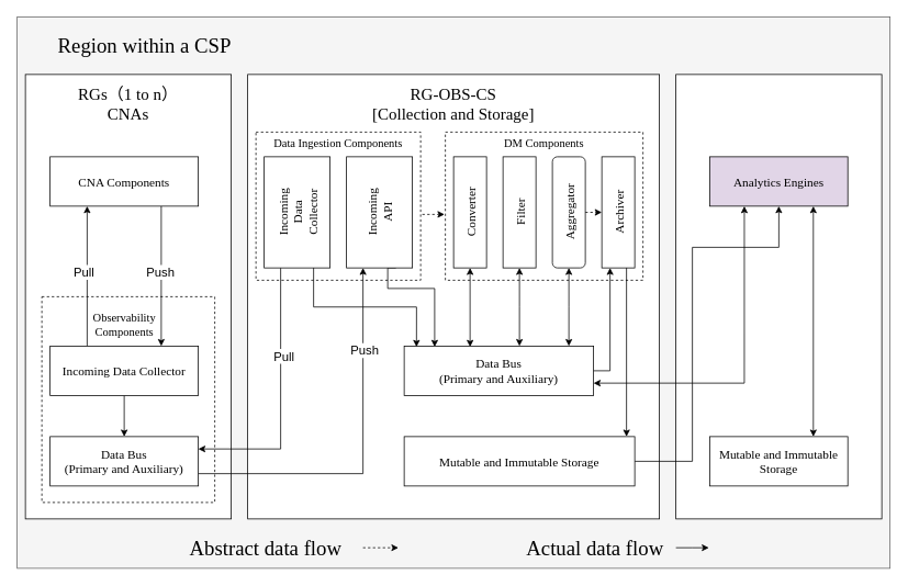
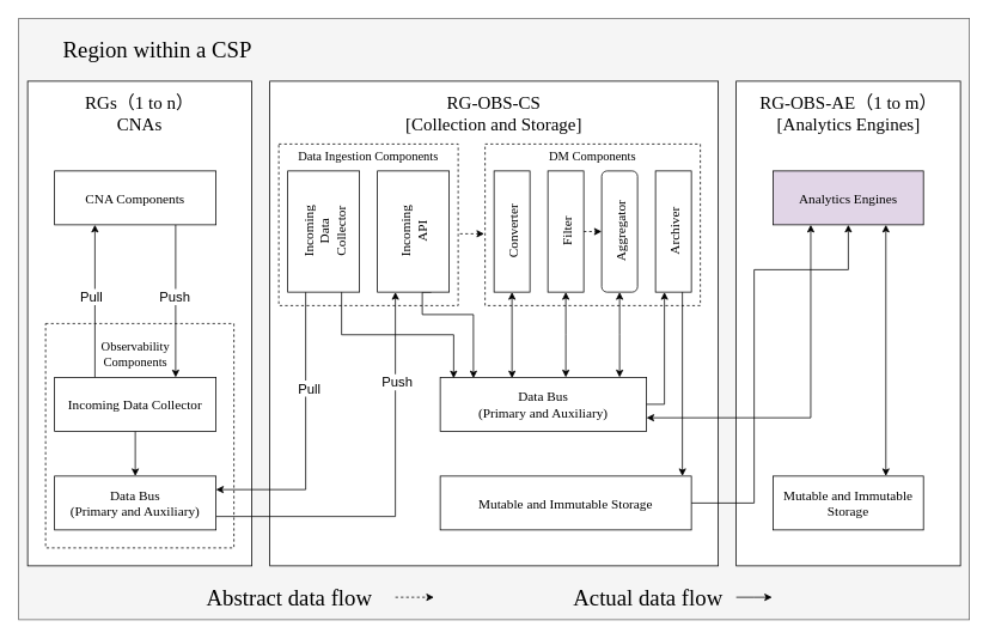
  <mxCell id="0" />
  <mxCell id="1" parent="0" />
  <mxCell id="2" value="" style="rounded=0;whiteSpace=wrap;html=1;fillColor=#f5f5f5;fontColor=#333333;strokeColor=#666666;fontFamily=Times New Roman;" parent="1" vertex="1"><mxGeometry x="20" y="20" width="1060" height="670" as="geometry" /></mxCell>
  <mxCell id="3" value="" style="rounded=0;whiteSpace=wrap;html=1;fontFamily=Times New Roman;" parent="1" vertex="1"><mxGeometry x="300" y="90" width="500" height="540" as="geometry" /></mxCell>
  <mxCell id="4" style="edgeStyle=orthogonalEdgeStyle;rounded=0;orthogonalLoop=1;jettySize=auto;html=1;entryX=-0.004;entryY=0.561;entryDx=0;entryDy=0;dashed=1;entryPerimeter=0;" parent="1" target="6" edge="1"><mxGeometry relative="1" as="geometry"><mxPoint x="500" y="260" as="sourcePoint" /></mxGeometry></mxCell>
  <mxCell id="5" value="" style="rounded=0;whiteSpace=wrap;html=1;dashed=1;" parent="1" vertex="1"><mxGeometry x="310" y="160" width="200" height="180" as="geometry" /></mxCell>
  <mxCell id="6" value="" style="rounded=0;whiteSpace=wrap;html=1;dashed=1;" parent="1" vertex="1"><mxGeometry x="540" y="160" width="240" height="180" as="geometry" /></mxCell>
  <mxCell id="7" value="" style="rounded=0;whiteSpace=wrap;html=1;fontFamily=Times New Roman;" parent="1" vertex="1"><mxGeometry x="30" y="90" width="250" height="540" as="geometry" /></mxCell>
  <mxCell id="8" value="" style="rounded=0;whiteSpace=wrap;html=1;dashed=1;" parent="1" vertex="1"><mxGeometry x="50" y="360" width="210" height="250" as="geometry" /></mxCell>
  <mxCell id="9" value="" style="rounded=0;whiteSpace=wrap;html=1;fontFamily=Times New Roman;" parent="1" vertex="1"><mxGeometry x="820" y="90" width="250" height="540" as="geometry" /></mxCell>
  <mxCell id="10" value="Region within a CSP" style="text;strokeColor=none;align=center;fillColor=none;html=1;verticalAlign=middle;whiteSpace=wrap;rounded=0;fontSize=25;fontFamily=Times New Roman;" parent="1" vertex="1"><mxGeometry x="50" y="40" width="250" height="30" as="geometry" /></mxCell>
  <mxCell id="11" value="RGs（1 to n）&lt;br&gt;CNAs" style="text;strokeColor=none;align=center;fillColor=none;html=1;verticalAlign=middle;whiteSpace=wrap;rounded=0;fontSize=20;fontFamily=Times New Roman;" parent="1" vertex="1"><mxGeometry x="65" y="100" width="180" height="50" as="geometry" /></mxCell>
  <mxCell id="12" style="edgeStyle=orthogonalEdgeStyle;rounded=0;orthogonalLoop=1;jettySize=auto;html=1;exitX=0.75;exitY=1;exitDx=0;exitDy=0;entryX=0.75;entryY=0;entryDx=0;entryDy=0;" parent="1" source="14" target="18" edge="1"><mxGeometry relative="1" as="geometry" /></mxCell>
  <mxCell id="13" value="Push" style="edgeLabel;html=1;align=center;verticalAlign=middle;resizable=0;points=[];fontSize=15;" parent="12" vertex="1" connectable="0"><mxGeometry x="-0.075" y="-2" relative="1" as="geometry"><mxPoint as="offset" /></mxGeometry></mxCell>
  <mxCell id="14" value="&lt;font style=&quot;font-size: 15px;&quot;&gt;CNA Components&lt;/font&gt;" style="rounded=0;whiteSpace=wrap;html=1;fontFamily=Times New Roman;" parent="1" vertex="1"><mxGeometry x="60" y="190" width="180" height="60" as="geometry" /></mxCell>
  <mxCell id="15" style="edgeStyle=orthogonalEdgeStyle;rounded=0;orthogonalLoop=1;jettySize=auto;html=1;exitX=0.25;exitY=0;exitDx=0;exitDy=0;entryX=0.25;entryY=1;entryDx=0;entryDy=0;" parent="1" source="18" target="14" edge="1"><mxGeometry relative="1" as="geometry" /></mxCell>
  <mxCell id="16" value="Pull" style="edgeLabel;html=1;align=center;verticalAlign=middle;resizable=0;points=[];fontSize=15;" parent="15" vertex="1" connectable="0"><mxGeometry x="0.075" y="4" relative="1" as="geometry"><mxPoint as="offset" /></mxGeometry></mxCell>
  <mxCell id="17" style="edgeStyle=orthogonalEdgeStyle;rounded=0;orthogonalLoop=1;jettySize=auto;html=1;exitX=0.5;exitY=1;exitDx=0;exitDy=0;entryX=0.5;entryY=0;entryDx=0;entryDy=0;" parent="1" source="18" target="21" edge="1"><mxGeometry relative="1" as="geometry" /></mxCell>
  <mxCell id="18" value="&lt;font style=&quot;font-size: 15px;&quot;&gt;Incoming Data Collector&lt;br style=&quot;font-size: 15px;&quot;&gt;&lt;/font&gt;" style="rounded=0;whiteSpace=wrap;html=1;fontSize=15;fontFamily=Times New Roman;" parent="1" vertex="1"><mxGeometry x="60" y="420" width="180" height="60" as="geometry" /></mxCell>
  <mxCell id="19" style="edgeStyle=orthogonalEdgeStyle;rounded=0;orthogonalLoop=1;jettySize=auto;html=1;exitX=1;exitY=0.75;exitDx=0;exitDy=0;entryX=0.25;entryY=1;entryDx=0;entryDy=0;" parent="1" source="21" target="26" edge="1"><mxGeometry relative="1" as="geometry" /></mxCell>
  <mxCell id="20" value="Push" style="edgeLabel;html=1;align=center;verticalAlign=middle;resizable=0;points=[];fontSize=15;" parent="19" vertex="1" connectable="0"><mxGeometry x="0.561" y="-1" relative="1" as="geometry"><mxPoint as="offset" /></mxGeometry></mxCell>
  <mxCell id="21" value="&lt;font style=&quot;font-size: 15px;&quot;&gt;Data Bus&lt;br&gt;(Primary and Auxiliary)&lt;br style=&quot;font-size: 15px;&quot;&gt;&lt;/font&gt;" style="rounded=0;whiteSpace=wrap;html=1;fontSize=15;fontFamily=Times New Roman;" parent="1" vertex="1"><mxGeometry x="60" y="530" width="180" height="60" as="geometry" /></mxCell>
  <mxCell id="22" style="edgeStyle=orthogonalEdgeStyle;rounded=0;orthogonalLoop=1;jettySize=auto;html=1;exitX=0.25;exitY=1;exitDx=0;exitDy=0;entryX=1;entryY=0.25;entryDx=0;entryDy=0;" parent="1" source="24" target="21" edge="1"><mxGeometry relative="1" as="geometry" /></mxCell>
  <mxCell id="23" value="Pull" style="edgeLabel;html=1;align=center;verticalAlign=middle;resizable=0;points=[];fontSize=15;" parent="22" vertex="1" connectable="0"><mxGeometry x="-0.336" y="3" relative="1" as="geometry"><mxPoint as="offset" /></mxGeometry></mxCell>
  <mxCell id="24" value="&lt;font style=&quot;font-size: 15px;&quot;&gt;Incoming &lt;br&gt;Data&lt;br&gt;Collector&lt;/font&gt;" style="rounded=0;whiteSpace=wrap;html=1;horizontal=0;fontFamily=Times New Roman;" parent="1" vertex="1"><mxGeometry x="320" y="190" width="80" height="135" as="geometry" /></mxCell>
  <mxCell id="25" style="edgeStyle=orthogonalEdgeStyle;rounded=0;orthogonalLoop=1;jettySize=auto;html=1;exitX=0.75;exitY=1;exitDx=0;exitDy=0;entryX=0.161;entryY=0.017;entryDx=0;entryDy=0;entryPerimeter=0;" parent="1" source="26" target="35" edge="1"><mxGeometry relative="1" as="geometry"><mxPoint x="527" y="400" as="targetPoint" /><Array as="points"><mxPoint x="470" y="350" /><mxPoint x="527" y="350" /></Array></mxGeometry></mxCell>
  <mxCell id="26" value="&lt;font style=&quot;font-size: 15px;&quot;&gt;Incoming &lt;br&gt;API&lt;/font&gt;" style="rounded=0;whiteSpace=wrap;html=1;horizontal=0;fontFamily=Times New Roman;" parent="1" vertex="1"><mxGeometry x="420" y="190" width="80" height="135" as="geometry" /></mxCell>
  <mxCell id="27" style="edgeStyle=orthogonalEdgeStyle;rounded=0;orthogonalLoop=1;jettySize=auto;html=1;exitX=0.5;exitY=1;exitDx=0;exitDy=0;entryX=0.348;entryY=0.017;entryDx=0;entryDy=0;entryPerimeter=0;startArrow=classic;startFill=1;" parent="1" source="28" target="35" edge="1"><mxGeometry relative="1" as="geometry"><mxPoint x="570" y="430" as="targetPoint" /></mxGeometry></mxCell>
  <mxCell id="28" value="&lt;font style=&quot;font-size: 15px;&quot;&gt;Converter&lt;/font&gt;" style="rounded=0;whiteSpace=wrap;html=1;horizontal=0;fontFamily=Times New Roman;" parent="1" vertex="1"><mxGeometry x="550" y="190" width="40" height="135" as="geometry" /></mxCell>
+ <mxCell id="29" style="edgeStyle=orthogonalEdgeStyle;rounded=0;orthogonalLoop=1;jettySize=auto;html=1;exitX=1;exitY=0.5;exitDx=0;exitDy=0;entryX=0;entryY=0.5;entryDx=0;entryDy=0;dashed=1;" parent="1" source="31" target="33" edge="1"><mxGeometry relative="1" as="geometry" /></mxCell>
  <mxCell id="30" style="edgeStyle=orthogonalEdgeStyle;rounded=0;orthogonalLoop=1;jettySize=auto;html=1;exitX=0.5;exitY=1;exitDx=0;exitDy=0;startArrow=classic;startFill=1;" parent="1" source="31" edge="1"><mxGeometry relative="1" as="geometry"><mxPoint x="630" y="420" as="targetPoint" /></mxGeometry></mxCell>
  <mxCell id="31" value="&lt;font style=&quot;font-size: 15px;&quot;&gt;Filter&lt;/font&gt;" style="rounded=0;whiteSpace=wrap;html=1;horizontal=0;fontFamily=Times New Roman;" parent="1" vertex="1"><mxGeometry x="610" y="190" width="40" height="135" as="geometry" /></mxCell>
- <mxCell id="32" style="edgeStyle=orthogonalEdgeStyle;rounded=0;orthogonalLoop=1;jettySize=auto;html=1;exitX=1;exitY=0.5;exitDx=0;exitDy=0;entryX=0;entryY=0.5;entryDx=0;entryDy=0;dashed=1;" parent="1" source="33" target="34" edge="1"><mxGeometry relative="1" as="geometry" /></mxCell>
  <mxCell id="33" value="&lt;font style=&quot;font-size: 15px;&quot;&gt;Aggregator&lt;/font&gt;" style="whiteSpace=wrap;html=1;horizontal=0;fontFamily=Times New Roman;rounded=1;" parent="1" vertex="1"><mxGeometry x="670" y="190" width="40" height="135" as="geometry" /></mxCell>
  <mxCell id="34" value="&lt;font style=&quot;font-size: 15px;&quot;&gt;Archiver&lt;/font&gt;" style="rounded=0;whiteSpace=wrap;html=1;horizontal=0;fontFamily=Times New Roman;" parent="1" vertex="1"><mxGeometry x="730" y="190" width="40" height="135" as="geometry" /></mxCell>
  <mxCell id="35" value="&lt;font style=&quot;font-size: 15px;&quot;&gt;Data Bus&lt;br&gt;(Primary and Auxiliary)&lt;br style=&quot;font-size: 15px;&quot;&gt;&lt;/font&gt;" style="rounded=0;whiteSpace=wrap;html=1;fontSize=15;fontFamily=Times New Roman;" parent="1" vertex="1"><mxGeometry x="490" y="420" width="230" height="60" as="geometry" /></mxCell>
  <mxCell id="36" style="edgeStyle=orthogonalEdgeStyle;rounded=0;orthogonalLoop=1;jettySize=auto;html=1;exitX=1;exitY=0.5;exitDx=0;exitDy=0;entryX=0.5;entryY=1;entryDx=0;entryDy=0;" parent="1" source="37" target="41" edge="1"><mxGeometry relative="1" as="geometry"><Array as="points"><mxPoint x="840" y="560" /><mxPoint x="840" y="300" /><mxPoint x="945" y="300" /></Array></mxGeometry></mxCell>
  <mxCell id="37" value="&lt;font style=&quot;font-size: 15px;&quot;&gt;Mutable and Immutable Storage&lt;br style=&quot;font-size: 15px;&quot;&gt;&lt;/font&gt;" style="rounded=0;whiteSpace=wrap;html=1;fontSize=15;fontFamily=Times New Roman;" parent="1" vertex="1"><mxGeometry x="490" y="530" width="280" height="60" as="geometry" /></mxCell>
  <mxCell id="38" value="&lt;font style=&quot;font-size: 15px;&quot;&gt;Mutable and Immutable Storage&lt;br style=&quot;font-size: 15px;&quot;&gt;&lt;/font&gt;" style="rounded=0;whiteSpace=wrap;html=1;fontSize=15;fontFamily=Times New Roman;" parent="1" vertex="1"><mxGeometry x="861.25" y="530" width="167.5" height="60" as="geometry" /></mxCell>
  <mxCell id="39" style="edgeStyle=orthogonalEdgeStyle;rounded=0;orthogonalLoop=1;jettySize=auto;html=1;exitX=0.25;exitY=1;exitDx=0;exitDy=0;entryX=1;entryY=0.75;entryDx=0;entryDy=0;startArrow=classic;startFill=1;" parent="1" source="41" target="35" edge="1"><mxGeometry relative="1" as="geometry" /></mxCell>
  <mxCell id="40" style="edgeStyle=orthogonalEdgeStyle;rounded=0;orthogonalLoop=1;jettySize=auto;html=1;exitX=0.75;exitY=1;exitDx=0;exitDy=0;entryX=0.75;entryY=0;entryDx=0;entryDy=0;startArrow=classic;startFill=1;" parent="1" source="41" target="38" edge="1"><mxGeometry relative="1" as="geometry" /></mxCell>
  <mxCell id="41" value="&lt;font style=&quot;font-size: 15px;&quot;&gt;Analytics Engines&lt;br style=&quot;font-size: 15px;&quot;&gt;&lt;/font&gt;" style="rounded=0;whiteSpace=wrap;html=1;fontSize=15;fontFamily=Times New Roman;fillColor=#e1d5e7;" parent="1" vertex="1"><mxGeometry x="861.25" y="190" width="167.5" height="60" as="geometry" /></mxCell>
  <mxCell id="42" value="RG-OBS-CS&lt;br&gt;[Collection and Storage]" style="text;strokeColor=none;align=center;fillColor=none;html=1;verticalAlign=middle;whiteSpace=wrap;rounded=0;fontSize=20;fontFamily=Times New Roman;" parent="1" vertex="1"><mxGeometry x="430" y="100" width="240" height="50" as="geometry" /></mxCell>
+ <mxCell id="43" value="RG-OBS-AE（1 to m）&lt;br&gt;[Analytics Engines]" style="text;strokeColor=none;align=center;fillColor=none;html=1;verticalAlign=middle;whiteSpace=wrap;rounded=0;fontSize=20;fontFamily=Times New Roman;" parent="1" vertex="1"><mxGeometry x="827.5" y="100" width="235" height="50" as="geometry" /></mxCell>
  <mxCell id="44" value="Observability &lt;br&gt;Components" style="text;strokeColor=none;align=center;fillColor=none;html=1;verticalAlign=middle;whiteSpace=wrap;rounded=0;fontSize=14;fontFamily=Times New Roman;" parent="1" vertex="1"><mxGeometry x="97.5" y="380" width="105" height="30" as="geometry" /></mxCell>
  <mxCell id="45" style="edgeStyle=orthogonalEdgeStyle;rounded=0;orthogonalLoop=1;jettySize=auto;html=1;exitX=0.75;exitY=1;exitDx=0;exitDy=0;entryX=0.065;entryY=0.017;entryDx=0;entryDy=0;entryPerimeter=0;" parent="1" source="24" target="35" edge="1"><mxGeometry relative="1" as="geometry" /></mxCell>
  <mxCell id="46" value="Data Ingestion Components" style="text;strokeColor=none;align=center;fillColor=none;html=1;verticalAlign=middle;whiteSpace=wrap;rounded=0;fontSize=14;fontFamily=Times New Roman;" parent="1" vertex="1"><mxGeometry x="320" y="160" width="180" height="30" as="geometry" /></mxCell>
  <mxCell id="47" value="DM Components" style="text;strokeColor=none;align=center;fillColor=none;html=1;verticalAlign=middle;whiteSpace=wrap;rounded=0;fontSize=14;fontFamily=Times New Roman;" parent="1" vertex="1"><mxGeometry x="570" y="160" width="180" height="30" as="geometry" /></mxCell>
  <mxCell id="48" style="edgeStyle=orthogonalEdgeStyle;rounded=0;orthogonalLoop=1;jettySize=auto;html=1;exitX=0.5;exitY=1;exitDx=0;exitDy=0;startArrow=classic;startFill=1;" parent="1" source="33" edge="1"><mxGeometry relative="1" as="geometry"><mxPoint x="690" y="420" as="targetPoint" /></mxGeometry></mxCell>
  <mxCell id="49" style="edgeStyle=orthogonalEdgeStyle;rounded=0;orthogonalLoop=1;jettySize=auto;html=1;exitX=0.25;exitY=1;exitDx=0;exitDy=0;startArrow=classic;startFill=1;endArrow=none;endFill=0;entryX=1;entryY=0.5;entryDx=0;entryDy=0;" parent="1" source="34" target="35" edge="1"><mxGeometry relative="1" as="geometry"><mxPoint x="740" y="420" as="targetPoint" /></mxGeometry></mxCell>
  <mxCell id="50" style="edgeStyle=orthogonalEdgeStyle;rounded=0;orthogonalLoop=1;jettySize=auto;html=1;exitX=0.75;exitY=1;exitDx=0;exitDy=0;" parent="1" source="34" edge="1"><mxGeometry relative="1" as="geometry"><mxPoint x="760" y="530" as="targetPoint" /></mxGeometry></mxCell>
  <mxCell id="51" value="Abstract data flow" style="text;strokeColor=none;align=center;fillColor=none;html=1;verticalAlign=middle;whiteSpace=wrap;rounded=0;fontSize=25;fontFamily=Times New Roman;" parent="1" vertex="1"><mxGeometry x="202.5" y="650" width="237.5" height="30" as="geometry" /></mxCell>
  <mxCell id="52" style="edgeStyle=orthogonalEdgeStyle;rounded=0;orthogonalLoop=1;jettySize=auto;html=1;exitX=1;exitY=0.5;exitDx=0;exitDy=0;" parent="1" source="53" edge="1"><mxGeometry relative="1" as="geometry"><mxPoint x="860" y="665" as="targetPoint" /></mxGeometry></mxCell>
  <mxCell id="53" value="Actual data flow" style="text;strokeColor=none;align=center;fillColor=none;html=1;verticalAlign=middle;whiteSpace=wrap;rounded=0;fontSize=25;fontFamily=Times New Roman;" parent="1" vertex="1"><mxGeometry x="623.75" y="650" width="196.25" height="30" as="geometry" /></mxCell>
  <mxCell id="54" style="edgeStyle=orthogonalEdgeStyle;rounded=0;orthogonalLoop=1;jettySize=auto;html=1;exitX=1;exitY=0.5;exitDx=0;exitDy=0;dashed=1;" parent="1" source="51" edge="1"><mxGeometry relative="1" as="geometry"><mxPoint x="483" y="665" as="targetPoint" /></mxGeometry></mxCell>
